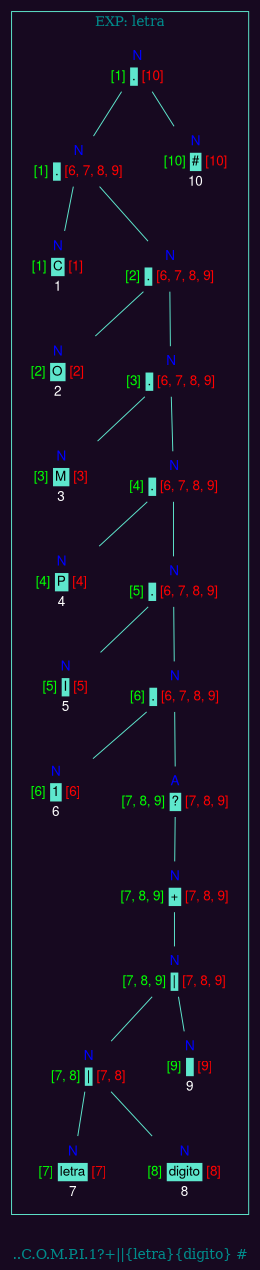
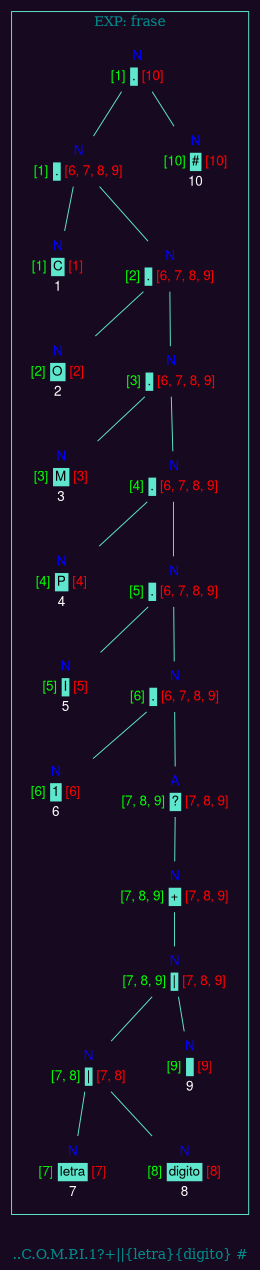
  graph {
    bgcolor="#170920"
    fontcolor=cyan4
    label="..C.O.M.P.I.1?+||{letra}{digito} #"
    node [fontname="Helvetica,Arial,sans-serif" shape=none]
    edge [color="#5ee7cd"]
    n1 [label=<                 <table border="0">                     <tr><td colspan="3"><font color="blue">N</font></td></tr>                     <tr><td><font color="green">[1]</font></td>                     <td bgcolor="#5ee7cd"><font color="black">.</font></td>                     <td ><font color="red">[10]</font></td></tr>                 </table>             >]
    n2 [label=<                 <table border="0">                     <tr><td colspan="3"><font color="blue">N</font></td></tr>                     <tr><td><font color="green">[1]</font></td>                     <td bgcolor="#5ee7cd"><font color="black">.</font></td>                     <td ><font color="red">[6, 7, 8, 9]</font></td></tr>                 </table>             >]
    n3 [label=<                 <table border="0">                     <tr><td colspan="3"><font color="blue">N</font></td></tr>                     <tr><td><font color="green">[10]</font></td>                     <td bgcolor="#5ee7cd"><font color="black">#</font></td>                     <td ><font color="red">[10]</font></td></tr>                     <tr><td colspan="3"><font color="white">10</font></td></tr>                 </table>             >]
    n4 [label=<                 <table border="0">                     <tr><td colspan="3"><font color="blue">N</font></td></tr>                     <tr><td><font color="green">[1]</font></td>                     <td bgcolor="#5ee7cd"><font color="black">C</font></td>                     <td ><font color="red">[1]</font></td></tr>                     <tr><td colspan="3"><font color="white">1</font></td></tr>                 </table>             >]
    n5 [label=<                 <table border="0">                     <tr><td colspan="3"><font color="blue">N</font></td></tr>                     <tr><td><font color="green">[2]</font></td>                     <td bgcolor="#5ee7cd"><font color="black">.</font></td>                     <td ><font color="red">[6, 7, 8, 9]</font></td></tr>                 </table>             >]
    n6 [label=<                 <table border="0">                     <tr><td colspan="3"><font color="blue">N</font></td></tr>                     <tr><td><font color="green">[2]</font></td>                     <td bgcolor="#5ee7cd"><font color="black">O</font></td>                     <td ><font color="red">[2]</font></td></tr>                     <tr><td colspan="3"><font color="white">2</font></td></tr>                 </table>             >]
    n7 [label=<                 <table border="0">                     <tr><td colspan="3"><font color="blue">N</font></td></tr>                     <tr><td><font color="green">[3]</font></td>                     <td bgcolor="#5ee7cd"><font color="black">.</font></td>                     <td ><font color="red">[6, 7, 8, 9]</font></td></tr>                 </table>             >]
    n8 [label=<                 <table border="0">                     <tr><td colspan="3"><font color="blue">N</font></td></tr>                     <tr><td><font color="green">[3]</font></td>                     <td bgcolor="#5ee7cd"><font color="black">M</font></td>                     <td ><font color="red">[3]</font></td></tr>                     <tr><td colspan="3"><font color="white">3</font></td></tr>                 </table>             >]
    n9 [label=<                 <table border="0">                     <tr><td colspan="3"><font color="blue">N</font></td></tr>                     <tr><td><font color="green">[4]</font></td>                     <td bgcolor="#5ee7cd"><font color="black">.</font></td>                     <td ><font color="red">[6, 7, 8, 9]</font></td></tr>                 </table>             >]
    n10 [label=<                 <table border="0">                     <tr><td colspan="3"><font color="blue">N</font></td></tr>                     <tr><td><font color="green">[4]</font></td>                     <td bgcolor="#5ee7cd"><font color="black">P</font></td>                     <td ><font color="red">[4]</font></td></tr>                     <tr><td colspan="3"><font color="white">4</font></td></tr>                 </table>             >]
    n11 [label=<                 <table border="0">                     <tr><td colspan="3"><font color="blue">N</font></td></tr>                     <tr><td><font color="green">[5]</font></td>                     <td bgcolor="#5ee7cd"><font color="black">.</font></td>                     <td ><font color="red">[6, 7, 8, 9]</font></td></tr>                 </table>             >]
    n12 [label=<                 <table border="0">                     <tr><td colspan="3"><font color="blue">N</font></td></tr>                     <tr><td><font color="green">[5]</font></td>                     <td bgcolor="#5ee7cd"><font color="black">I</font></td>                     <td ><font color="red">[5]</font></td></tr>                     <tr><td colspan="3"><font color="white">5</font></td></tr>                 </table>             >]
    n13 [label=<                 <table border="0">                     <tr><td colspan="3"><font color="blue">N</font></td></tr>                     <tr><td><font color="green">[6]</font></td>                     <td bgcolor="#5ee7cd"><font color="black">.</font></td>                     <td ><font color="red">[6, 7, 8, 9]</font></td></tr>                 </table>             >]
    n14 [label=<                 <table border="0">                     <tr><td colspan="3"><font color="blue">N</font></td></tr>                     <tr><td><font color="green">[6]</font></td>                     <td bgcolor="#5ee7cd"><font color="black">1</font></td>                     <td ><font color="red">[6]</font></td></tr>                     <tr><td colspan="3"><font color="white">6</font></td></tr>                 </table>             >]
    n15 [label=<                 <table border="0">                     <tr><td colspan="3"><font color="blue">A</font></td></tr>                     <tr><td><font color="green">[7, 8, 9]</font></td>                     <td bgcolor="#5ee7cd"><font color="black">?</font></td>                     <td ><font color="red">[7, 8, 9]</font></td></tr>                 </table>             >]
    n16 [label=<                 <table border="0">                     <tr><td colspan="3"><font color="blue">N</font></td></tr>                     <tr><td><font color="green">[7, 8, 9]</font></td>                     <td bgcolor="#5ee7cd"><font color="black">+</font></td>                     <td ><font color="red">[7, 8, 9]</font></td></tr>                 </table>             >]
    n17 [label=<                 <table border="0">                     <tr><td colspan="3"><font color="blue">N</font></td></tr>                     <tr><td><font color="green">[7, 8, 9]</font></td>                     <td bgcolor="#5ee7cd"><font color="black">|</font></td>                     <td ><font color="red">[7, 8, 9]</font></td></tr>                 </table>             >]
    n18 [label=<                 <table border="0">                     <tr><td colspan="3"><font color="blue">N</font></td></tr>                     <tr><td><font color="green">[7, 8]</font></td>                     <td bgcolor="#5ee7cd"><font color="black">|</font></td>                     <td ><font color="red">[7, 8]</font></td></tr>                 </table>             >]
    n19 [label=<                 <table border="0">                     <tr><td colspan="3"><font color="blue">N</font></td></tr>                     <tr><td><font color="green">[9]</font></td>                     <td bgcolor="#5ee7cd"><font color="black"> </font></td>                     <td ><font color="red">[9]</font></td></tr>                     <tr><td colspan="3"><font color="white">9</font></td></tr>                 </table>             >]
    n20 [label=<                 <table border="0">                     <tr><td colspan="3"><font color="blue">N</font></td></tr>                     <tr><td><font color="green">[7]</font></td>                     <td bgcolor="#5ee7cd"><font color="black">letra</font></td>                     <td ><font color="red">[7]</font></td></tr>                     <tr><td colspan="3"><font color="white">7</font></td></tr>                 </table>             >]
    n21 [label=<                 <table border="0">                     <tr><td colspan="3"><font color="blue">N</font></td></tr>                     <tr><td><font color="green">[8]</font></td>                     <td bgcolor="#5ee7cd"><font color="black">digito</font></td>                     <td ><font color="red">[8]</font></td></tr>                     <tr><td colspan="3"><font color="white">8</font></td></tr>                 </table>             >]
    subgraph cluster_1 {
      color="#5ee7cd"
-     label="EXP: letra"
+     label="EXP: frase"
      n1
      n2
      n3
      n4
      n5
      n6
      n7
      n8
      n9
      n10
      n11
      n12
      n13
      n14
      n15
      n16
      n17
      n18
      n19
      n20
      n21
    }
    n1 -- n2
    n1 -- n3
    n2 -- n4
    n2 -- n5
    n5 -- n6
    n5 -- n7
    n7 -- n8
    n7 -- n9
    n9 -- n10
    n9 -- n11
    n11 -- n12
    n11 -- n13
    n13 -- n14
    n13 -- n15
    n15 -- n16
    n16 -- n17
    n17 -- n18
    n17 -- n19
    n18 -- n20
    n18 -- n21
  }
